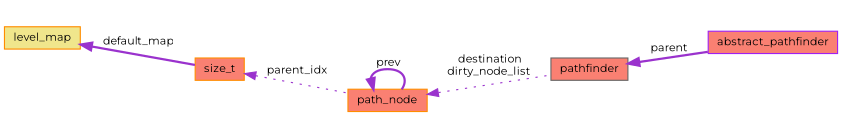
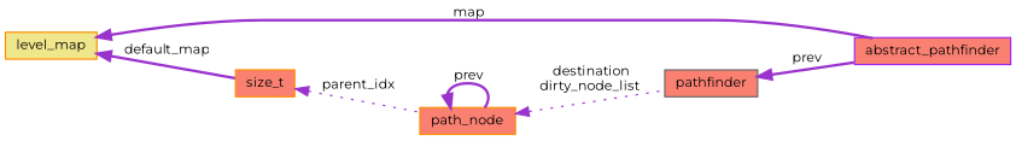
  digraph {
    fontname=Montserrat
    rankdir=LR
    node [color=darkorange fillcolor=salmon fontname=Montserrat fontsize=10 shape=record style=filled]
    edge [color=darkorchid3 dir=back fontname=Montserrat fontsize=10 labelfontname=Helvetica labelfontsize=10 style=bold]
    n1 [color=purple height=0.2 label=abstract_pathfinder width=0.4]
    n2 [color=gray40 height=0.2 label=pathfinder width=0.4]
    n3 [height=0.2 label=path_node width=0.4]
    n4 [height=0.2 label=size_t width=0.4]
    n5 [fillcolor=khaki height=0.2 label=level_map width=0.4]
-   n2 -> n1 [label=" parent"]
+   n2 -> n1 [label=" prev"]
    n3 -> n2 [label=" destination\ndirty_node_list" style=dotted]
    n3 -> n3 [label=" prev"]
    n4 -> n3 [label=" parent_idx" style=dotted]
+   n5 -> n1 [label=" map"]
    n5 -> n4 [label=" default_map"]
  }
